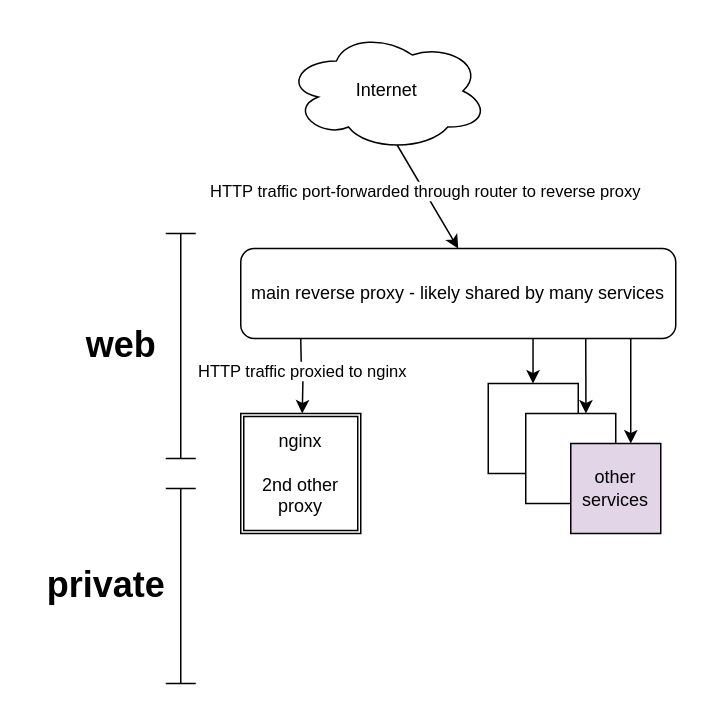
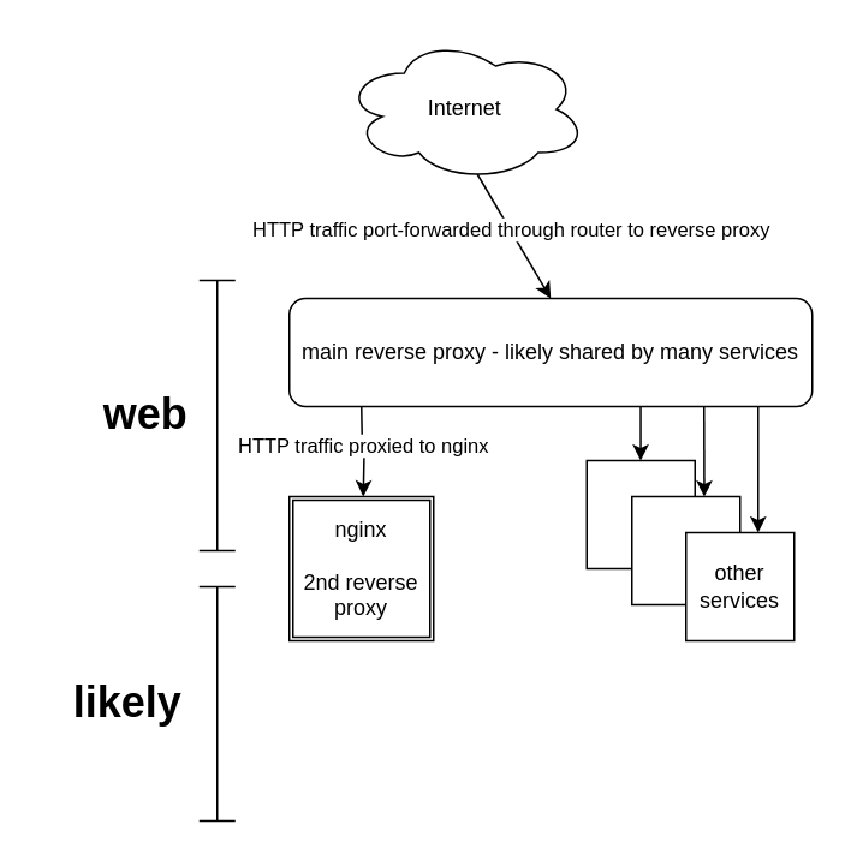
  <mxCell id="0" />
  <mxCell id="1" parent="0" />
  <mxCell id="2" style="rounded=0;orthogonalLoop=1;jettySize=auto;html=1;exitX=0.55;exitY=0.95;exitDx=0;exitDy=0;exitPerimeter=0;entryX=0.5;entryY=0;entryDx=0;entryDy=0;" edge="1" parent="1" source="4" target="6"><mxGeometry relative="1" as="geometry" /></mxCell>
  <mxCell id="3" value="HTTP traffic port-forwarded through router to reverse proxy" style="edgeLabel;html=1;align=center;verticalAlign=middle;resizable=0;points=[];" vertex="1" connectable="0" parent="2"><mxGeometry x="-0.131" relative="1" as="geometry"><mxPoint as="offset" /></mxGeometry></mxCell>
  <mxCell id="4" value="Internet" style="ellipse;shape=cloud;whiteSpace=wrap;html=1;" vertex="1" parent="1"><mxGeometry x="190" y="20" width="135" height="80" as="geometry" /></mxCell>
  <mxCell id="5" style="rounded=0;orthogonalLoop=1;jettySize=auto;html=1;exitX=0.5;exitY=1;exitDx=0;exitDy=0;" edge="1" parent="1"><mxGeometry relative="1" as="geometry"><mxPoint x="354.86" y="255" as="targetPoint" /><mxPoint x="354.86" y="225" as="sourcePoint" /></mxGeometry></mxCell>
  <mxCell id="6" value="main reverse proxy - likely shared by many services" style="rounded=1;whiteSpace=wrap;html=1;" vertex="1" parent="1"><mxGeometry x="160" y="165" width="290" height="60" as="geometry" /></mxCell>
  <mxCell id="7" value="" style="shape=crossbar;whiteSpace=wrap;html=1;rounded=1;direction=south;" vertex="1" parent="1"><mxGeometry x="110" y="155" width="20" height="150" as="geometry" /></mxCell>
  <mxCell id="8" value="web" style="text;strokeColor=none;fillColor=none;html=1;fontSize=24;fontStyle=1;verticalAlign=middle;align=center;" vertex="1" parent="1"><mxGeometry x="30" y="210" width="100" height="40" as="geometry" /></mxCell>
- <mxCell id="9" value="nginx&lt;br&gt;&lt;br&gt;2nd other&lt;br&gt;proxy" style="shape=ext;double=1;whiteSpace=wrap;html=1;aspect=fixed;" vertex="1" parent="1"><mxGeometry x="160" y="275" width="80" height="80" as="geometry" /></mxCell>
+ <mxCell id="9" value="nginx&lt;br&gt;&lt;br&gt;2nd reverse&lt;br&gt;proxy" style="shape=ext;double=1;whiteSpace=wrap;html=1;aspect=fixed;" vertex="1" parent="1"><mxGeometry x="160" y="275" width="80" height="80" as="geometry" /></mxCell>
  <mxCell id="10" value="" style="shape=crossbar;whiteSpace=wrap;html=1;rounded=1;direction=south;" vertex="1" parent="1"><mxGeometry x="110" y="325" width="20" height="130" as="geometry" /></mxCell>
- <mxCell id="11" value="private" style="text;strokeColor=none;fillColor=none;html=1;fontSize=24;fontStyle=1;verticalAlign=middle;align=center;" vertex="1" parent="1"><mxGeometry x="20" y="370" width="100" height="40" as="geometry" /></mxCell>
+ <mxCell id="11" value="likely" style="text;strokeColor=none;fillColor=none;html=1;fontSize=24;fontStyle=1;verticalAlign=middle;align=center;" vertex="1" parent="1"><mxGeometry x="20" y="370" width="100" height="40" as="geometry" /></mxCell>
  <mxCell id="12" style="edgeStyle=orthogonalEdgeStyle;rounded=0;orthogonalLoop=1;jettySize=auto;html=1;exitX=0.55;exitY=0.95;exitDx=0;exitDy=0;exitPerimeter=0;" edge="1" parent="1"><mxGeometry relative="1" as="geometry"><mxPoint x="200" y="225" as="sourcePoint" /><mxPoint x="201" y="275" as="targetPoint" /></mxGeometry></mxCell>
  <mxCell id="13" value="HTTP traffic proxied to nginx" style="edgeLabel;html=1;align=center;verticalAlign=middle;resizable=0;points=[];" vertex="1" connectable="0" parent="12"><mxGeometry x="-0.131" relative="1" as="geometry"><mxPoint as="offset" /></mxGeometry></mxCell>
  <mxCell id="14" value="" style="rounded=0;whiteSpace=wrap;html=1;" vertex="1" parent="1"><mxGeometry x="325" y="255" width="60" height="60" as="geometry" /></mxCell>
  <mxCell id="15" value="" style="rounded=0;whiteSpace=wrap;html=1;" vertex="1" parent="1"><mxGeometry x="350" y="275" width="60" height="60" as="geometry" /></mxCell>
- <mxCell id="16" value="other&lt;br&gt;services" style="rounded=0;whiteSpace=wrap;html=1;fillColor=#e1d5e7;" vertex="1" parent="1"><mxGeometry x="380" y="295" width="60" height="60" as="geometry" /></mxCell>
+ <mxCell id="16" value="other&lt;br&gt;services" style="rounded=0;whiteSpace=wrap;html=1;" vertex="1" parent="1"><mxGeometry x="380" y="295" width="60" height="60" as="geometry" /></mxCell>
  <mxCell id="17" style="rounded=0;orthogonalLoop=1;jettySize=auto;html=1;exitX=0.5;exitY=1;exitDx=0;exitDy=0;entryX=0.5;entryY=0;entryDx=0;entryDy=0;" edge="1" parent="1"><mxGeometry relative="1" as="geometry"><mxPoint x="390.14" y="275" as="targetPoint" /><mxPoint x="390" y="225" as="sourcePoint" /></mxGeometry></mxCell>
  <mxCell id="18" style="rounded=0;orthogonalLoop=1;jettySize=auto;html=1;exitX=0.5;exitY=1;exitDx=0;exitDy=0;entryX=0.667;entryY=0;entryDx=0;entryDy=0;entryPerimeter=0;" edge="1" parent="1" target="16"><mxGeometry relative="1" as="geometry"><mxPoint x="420.14" y="275" as="targetPoint" /><mxPoint x="420" y="225" as="sourcePoint" /></mxGeometry></mxCell>
